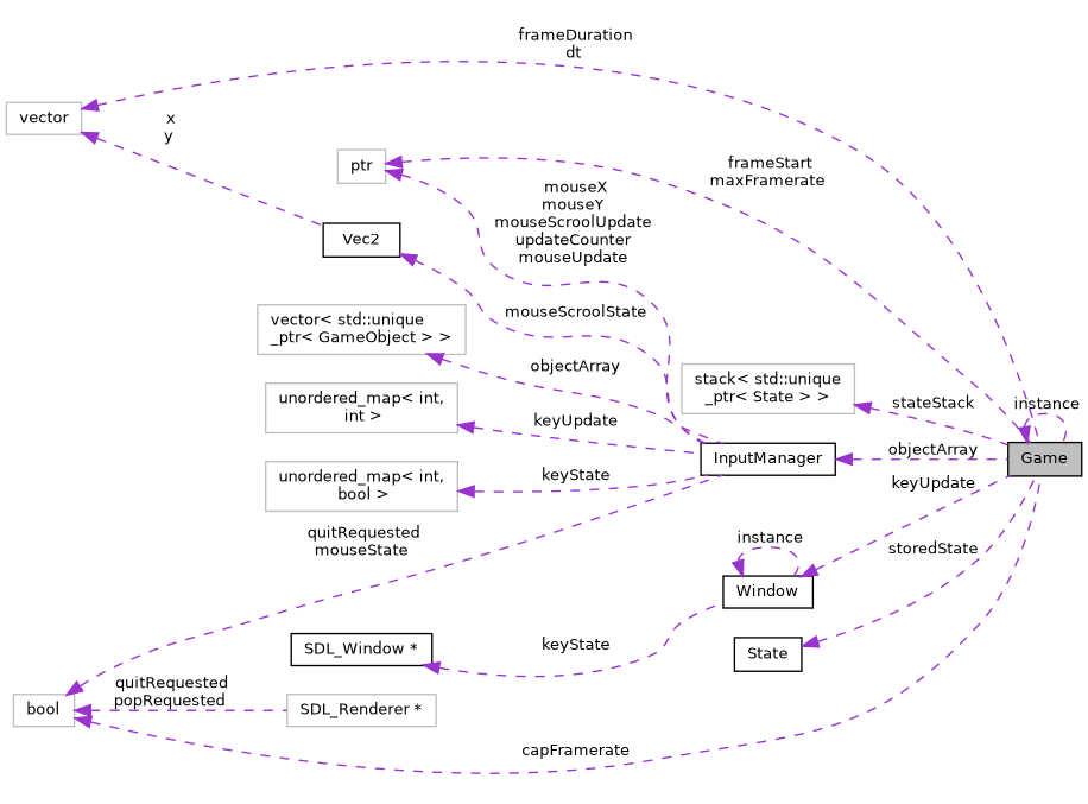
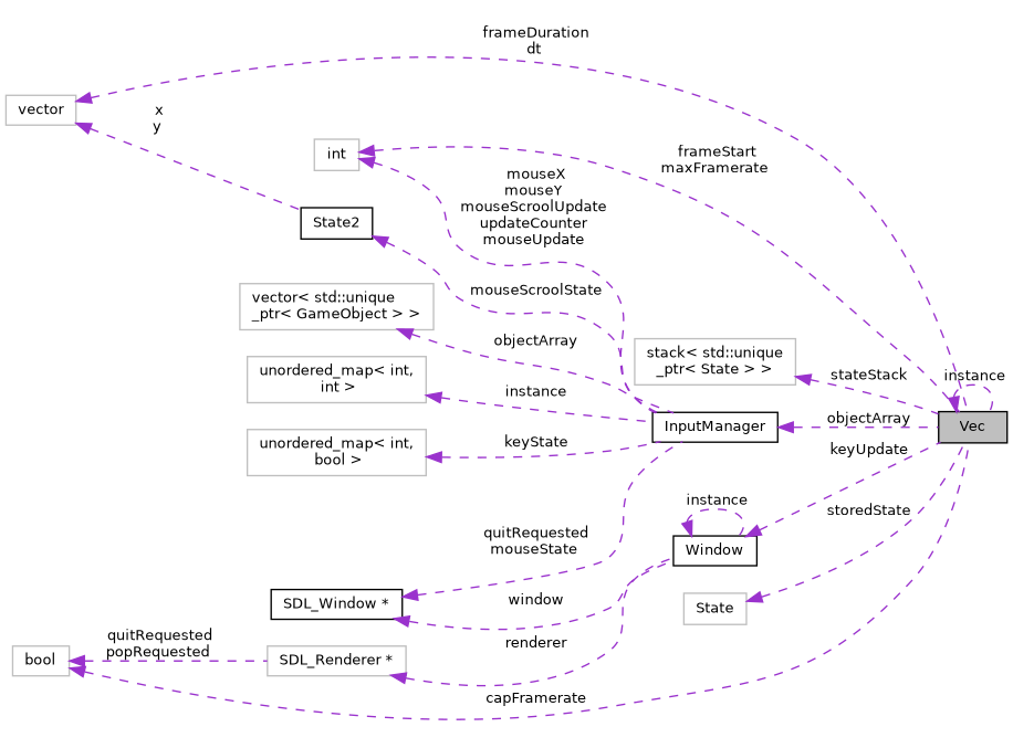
  digraph {
    rankdir=LR
    node [color=grey75 fillcolor=white fontname=Helvetica fontsize=10 shape=record style=filled]
    edge [color=darkorchid3 dir=back fontname=Helvetica fontsize=10 labelfontname=Helvetica labelfontsize=10 style=dashed]
-   n1 [color=black fillcolor=grey75 fontcolor=black height=0.2 label=Game width=0.4]
+   n1 [color=black fillcolor=grey75 fontcolor=black height=0.2 label=Vec width=0.4]
    n2 [height=0.2 label=vector width=0.4]
-   n3 [color=black height=0.2 label=Vec2 width=0.4]
+   n3 [color=black height=0.2 label=State2 width=0.4]
    n4 [color=black height=0.2 label=InputManager width=0.4]
    n5 [height=0.2 label="stack\< std::unique\l_ptr\< State \> \>" width=0.4]
-   n6 [height=0.2 label=ptr width=0.4]
+   n6 [height=0.2 label=int width=0.4]
    n7 [height=0.2 label=bool width=0.4]
    n8 [height=0.2 label="SDL_Renderer *" width=0.4]
-   n9 [color=black height=0.2 label=State width=0.4]
+   n9 [height=0.2 label=State width=0.4]
    n10 [height=0.2 label="unordered_map\< int,\l int \>" width=0.4]
    n11 [height=0.2 label="unordered_map\< int,\l bool \>" width=0.4]
    n12 [height=0.2 label="vector\< std::unique\l_ptr\< GameObject \> \>" width=0.4]
    n13 [color=black height=0.2 label=Window width=0.4]
    n14 [color=black height=0.2 label="SDL_Window *" width=0.4]
    n1 -> n1 [label=" instance"]
    n2 -> n1 [label=" frameDuration\ndt"]
    n2 -> n3 [label=" x\ny"]
    n3 -> n4 [label=" mouseScroolState"]
    n4 -> n1 [label=" objectArray"]
    n5 -> n1 [label=" stateStack"]
    n6 -> n1 [label=" frameStart\nmaxFramerate"]
    n6 -> n4 [label=" mouseX\nmouseY\nmouseScroolUpdate\nupdateCounter\nmouseUpdate"]
    n7 -> n1 [label=" capFramerate"]
-   n7 -> n4 [label=" quitRequested\nmouseState"]
+   n14 -> n4 [label=" quitRequested\nmouseState"]
    n7 -> n8 [label=" quitRequested\npopRequested"]
+   n8 -> n13 [label=" renderer"]
    n9 -> n1 [label=" storedState"]
-   n10 -> n4 [label=" keyUpdate"]
+   n10 -> n4 [label=" instance"]
    n11 -> n4 [label=" keyState"]
    n12 -> n4 [label=" objectArray"]
    n13 -> n1 [label=" keyUpdate"]
    n13 -> n13 [label=" instance"]
-   n14 -> n13 [label=" keyState"]
+   n14 -> n13 [label=" window"]
  }
